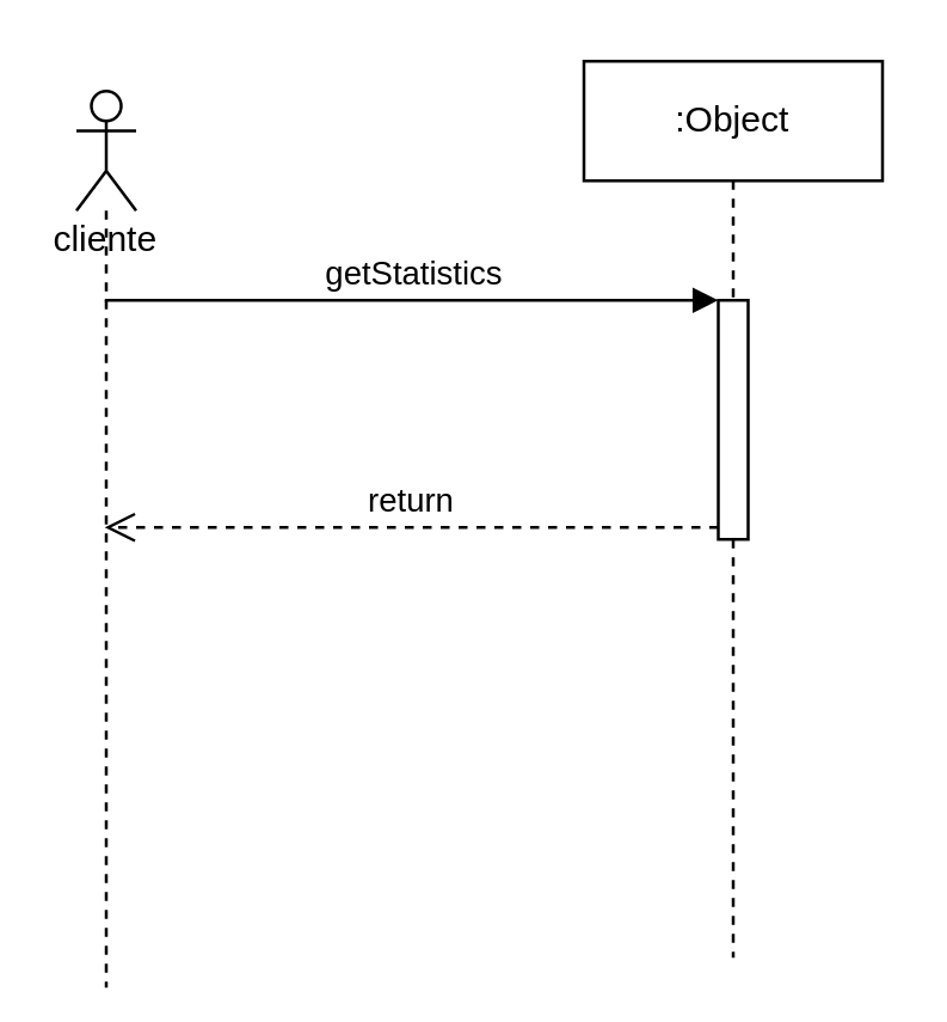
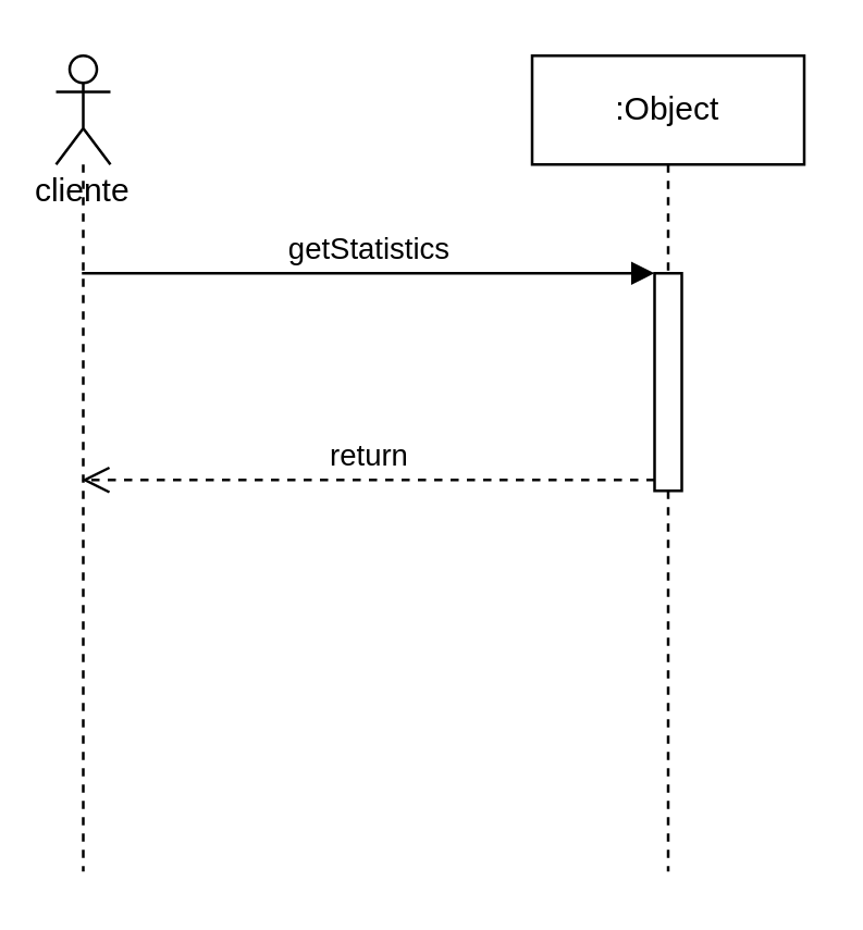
  <mxCell id="0" />
  <mxCell id="1" parent="0" />
  <mxCell id="2" value=":Object" style="shape=umlLifeline;perimeter=lifelinePerimeter;whiteSpace=wrap;html=1;container=1;collapsible=0;recursiveResize=0;outlineConnect=0;" vertex="1" parent="1"><mxGeometry x="195" y="20" width="100" height="300" as="geometry" /></mxCell>
- <mxCell id="3" value="cliente" style="shape=umlLifeline;participant=umlActor;perimeter=lifelinePerimeter;whiteSpace=wrap;html=1;container=1;collapsible=0;recursiveResize=0;verticalAlign=top;spacingTop=36;outlineConnect=0;" vertex="1" parent="1"><mxGeometry x="25" y="30" width="20" height="300" as="geometry" /></mxCell>
+ <mxCell id="3" value="cliente" style="shape=umlLifeline;participant=umlActor;perimeter=lifelinePerimeter;whiteSpace=wrap;html=1;container=1;collapsible=0;recursiveResize=0;verticalAlign=top;spacingTop=36;outlineConnect=0;" vertex="1" parent="1"><mxGeometry x="20" y="20" width="20" height="300" as="geometry" /></mxCell>
  <mxCell id="4" value="" style="html=1;points=[];perimeter=orthogonalPerimeter;" vertex="1" parent="1"><mxGeometry x="240" y="100" width="10" height="80" as="geometry" /></mxCell>
  <mxCell id="5" value="getStatistics" style="html=1;verticalAlign=bottom;endArrow=block;entryX=0;entryY=0;" edge="1" target="4" parent="1" source="3"><mxGeometry relative="1" as="geometry"><mxPoint x="40" y="100" as="sourcePoint" /></mxGeometry></mxCell>
  <mxCell id="6" value="return" style="html=1;verticalAlign=bottom;endArrow=open;dashed=1;endSize=8;exitX=0;exitY=0.95;" edge="1" source="4" parent="1" target="3"><mxGeometry relative="1" as="geometry"><mxPoint x="50" y="176" as="targetPoint" /></mxGeometry></mxCell>
